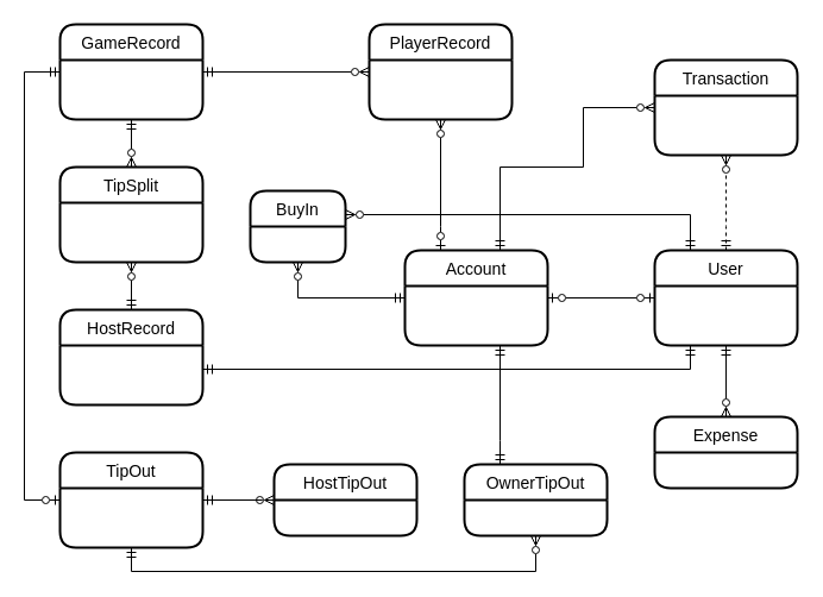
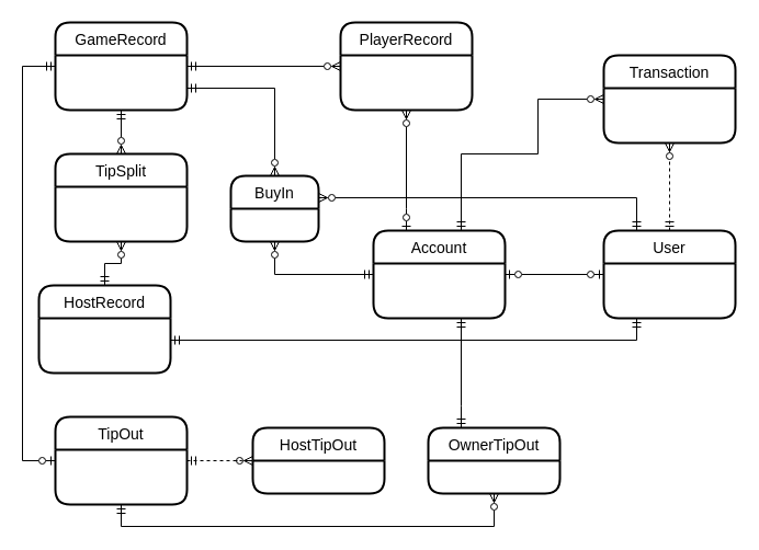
  <mxCell id="0" />
  <mxCell id="1" parent="0" />
  <mxCell id="2" style="edgeStyle=orthogonalEdgeStyle;rounded=0;orthogonalLoop=1;jettySize=auto;html=1;entryX=0;entryY=0.5;entryDx=0;entryDy=0;startArrow=ERmandOne;startFill=0;endArrow=ERzeroToMany;endFill=0;" parent="1" source="4" target="6" edge="1"><mxGeometry relative="1" as="geometry" /></mxCell>
  <mxCell id="3" style="edgeStyle=orthogonalEdgeStyle;rounded=0;orthogonalLoop=1;jettySize=auto;html=1;startArrow=ERmandOne;startFill=0;endArrow=ERzeroToMany;endFill=0;" parent="1" source="4" target="14" edge="1"><mxGeometry relative="1" as="geometry" /></mxCell>
  <mxCell id="4" value="GameRecord" style="swimlane;childLayout=stackLayout;horizontal=1;startSize=30;horizontalStack=0;rounded=1;fontSize=14;fontStyle=0;strokeWidth=2;resizeParent=0;resizeLast=1;shadow=0;dashed=0;align=center;" parent="1" vertex="1"><mxGeometry x="50" y="20" width="120" height="80" as="geometry" /></mxCell>
  <mxCell id="5" style="edgeStyle=orthogonalEdgeStyle;rounded=0;orthogonalLoop=1;jettySize=auto;html=1;startArrow=ERzeroToMany;startFill=0;endArrow=ERzeroToOne;endFill=0;" parent="1" source="6" target="11" edge="1"><mxGeometry relative="1" as="geometry"><Array as="points"><mxPoint x="370" y="190" /><mxPoint x="370" y="190" /></Array></mxGeometry></mxCell>
  <mxCell id="6" value="PlayerRecord" style="swimlane;childLayout=stackLayout;horizontal=1;startSize=30;horizontalStack=0;rounded=1;fontSize=14;fontStyle=0;strokeWidth=2;resizeParent=0;resizeLast=1;shadow=0;dashed=0;align=center;" parent="1" vertex="1"><mxGeometry x="310" y="20" width="120" height="80" as="geometry" /></mxCell>
  <mxCell id="7" style="edgeStyle=orthogonalEdgeStyle;rounded=0;orthogonalLoop=1;jettySize=auto;html=1;entryX=0;entryY=0.5;entryDx=0;entryDy=0;startArrow=ERzeroToOne;startFill=0;endArrow=ERzeroToOne;endFill=0;" parent="1" source="11" target="12" edge="1"><mxGeometry relative="1" as="geometry" /></mxCell>
  <mxCell id="8" style="edgeStyle=orthogonalEdgeStyle;rounded=0;orthogonalLoop=1;jettySize=auto;html=1;entryX=0;entryY=0.5;entryDx=0;entryDy=0;startArrow=ERmandOne;startFill=0;endArrow=ERzeroToMany;endFill=0;" parent="1" source="11" target="13" edge="1"><mxGeometry relative="1" as="geometry"><mxPoint x="370" y="140" as="sourcePoint" /><Array as="points"><mxPoint x="420" y="140" /><mxPoint x="490" y="140" /><mxPoint x="490" y="90" /></Array></mxGeometry></mxCell>
  <mxCell id="9" style="edgeStyle=orthogonalEdgeStyle;rounded=0;orthogonalLoop=1;jettySize=auto;html=1;startArrow=ERmandOne;startFill=0;endArrow=ERzeroToMany;endFill=0;entryX=0.5;entryY=1;entryDx=0;entryDy=0;dashed=1;" parent="1" source="12" target="13" edge="1"><mxGeometry relative="1" as="geometry"><mxPoint x="550" y="110" as="targetPoint" /><Array as="points"><mxPoint x="610" y="190" /><mxPoint x="610" y="190" /></Array></mxGeometry></mxCell>
- <mxCell id="10" style="edgeStyle=orthogonalEdgeStyle;rounded=0;orthogonalLoop=1;jettySize=auto;html=1;entryX=0.5;entryY=0;entryDx=0;entryDy=0;startArrow=ERmandOne;startFill=0;endArrow=ERzeroToMany;endFill=0;exitX=0.5;exitY=1;exitDx=0;exitDy=0;" parent="1" source="12" target="25" edge="1"><mxGeometry relative="1" as="geometry" /></mxCell>
  <mxCell id="11" value="Account" style="swimlane;childLayout=stackLayout;horizontal=1;startSize=30;horizontalStack=0;rounded=1;fontSize=14;fontStyle=0;strokeWidth=2;resizeParent=0;resizeLast=1;shadow=0;dashed=0;align=center;" parent="1" vertex="1"><mxGeometry x="340" y="210" width="120" height="80" as="geometry" /></mxCell>
  <mxCell id="12" value="User" style="swimlane;childLayout=stackLayout;horizontal=1;startSize=30;horizontalStack=0;rounded=1;fontSize=14;fontStyle=0;strokeWidth=2;resizeParent=0;resizeLast=1;shadow=0;dashed=0;align=center;" parent="1" vertex="1"><mxGeometry x="550" y="210" width="120" height="80" as="geometry" /></mxCell>
  <mxCell id="13" value="Transaction" style="swimlane;childLayout=stackLayout;horizontal=1;startSize=30;horizontalStack=0;rounded=1;fontSize=14;fontStyle=0;strokeWidth=2;resizeParent=0;resizeLast=1;shadow=0;dashed=0;align=center;" parent="1" vertex="1"><mxGeometry x="550" y="50" width="120" height="80" as="geometry" /></mxCell>
  <mxCell id="14" value="TipSplit" style="swimlane;childLayout=stackLayout;horizontal=1;startSize=30;horizontalStack=0;rounded=1;fontSize=14;fontStyle=0;strokeWidth=2;resizeParent=0;resizeLast=1;shadow=0;dashed=0;align=center;" parent="1" vertex="1"><mxGeometry x="50" y="140" width="120" height="80" as="geometry" /></mxCell>
  <mxCell id="15" style="edgeStyle=orthogonalEdgeStyle;rounded=0;orthogonalLoop=1;jettySize=auto;html=1;startArrow=ERmandOne;startFill=0;endArrow=ERzeroToMany;endFill=0;" parent="1" source="17" target="14" edge="1"><mxGeometry relative="1" as="geometry" /></mxCell>
  <mxCell id="16" style="edgeStyle=orthogonalEdgeStyle;rounded=0;orthogonalLoop=1;jettySize=auto;html=1;startArrow=ERmandOne;startFill=0;endArrow=ERmandOne;endFill=0;" parent="1" source="17" target="12" edge="1"><mxGeometry relative="1" as="geometry"><Array as="points"><mxPoint x="580" y="310" /></Array></mxGeometry></mxCell>
- <mxCell id="17" value="HostRecord" style="swimlane;childLayout=stackLayout;horizontal=1;startSize=30;horizontalStack=0;rounded=1;fontSize=14;fontStyle=0;strokeWidth=2;resizeParent=0;resizeLast=1;shadow=0;dashed=0;align=center;" parent="1" vertex="1"><mxGeometry x="50" y="260" width="120" height="80" as="geometry" /></mxCell>
+ <mxCell id="17" value="HostRecord" style="swimlane;childLayout=stackLayout;horizontal=1;startSize=30;horizontalStack=0;rounded=1;fontSize=14;fontStyle=0;strokeWidth=2;resizeParent=0;resizeLast=1;shadow=0;dashed=0;align=center;" parent="1" vertex="1"><mxGeometry x="35" y="260" width="120" height="80" as="geometry" /></mxCell>
  <mxCell id="18" style="edgeStyle=orthogonalEdgeStyle;rounded=0;orthogonalLoop=1;jettySize=auto;html=1;startArrow=ERzeroToOne;startFill=0;endArrow=ERmandOne;endFill=0;" parent="1" source="21" target="4" edge="1"><mxGeometry relative="1" as="geometry"><Array as="points"><mxPoint x="20" y="420" /><mxPoint x="20" y="60" /></Array></mxGeometry></mxCell>
- <mxCell id="19" style="edgeStyle=orthogonalEdgeStyle;rounded=0;orthogonalLoop=1;jettySize=auto;html=1;startArrow=ERmandOne;startFill=0;endArrow=ERzeroToMany;endFill=0;" parent="1" source="21" target="22" edge="1"><mxGeometry relative="1" as="geometry"><mxPoint x="310" y="380" as="targetPoint" /><Array as="points"><mxPoint x="220" y="420" /><mxPoint x="220" y="420" /></Array></mxGeometry></mxCell>
+ <mxCell id="19" style="edgeStyle=orthogonalEdgeStyle;rounded=0;orthogonalLoop=1;jettySize=auto;html=1;startArrow=ERmandOne;startFill=0;endArrow=ERzeroToMany;endFill=0;dashed=1;" parent="1" source="21" target="22" edge="1"><mxGeometry relative="1" as="geometry"><mxPoint x="310" y="380" as="targetPoint" /><Array as="points"><mxPoint x="220" y="420" /><mxPoint x="220" y="420" /></Array></mxGeometry></mxCell>
  <mxCell id="20" style="edgeStyle=orthogonalEdgeStyle;rounded=0;orthogonalLoop=1;jettySize=auto;html=1;entryX=0.5;entryY=1;entryDx=0;entryDy=0;startArrow=ERmandOne;startFill=0;endArrow=ERzeroToMany;endFill=0;" parent="1" source="21" target="24" edge="1"><mxGeometry relative="1" as="geometry"><Array as="points"><mxPoint x="110" y="480" /><mxPoint x="450" y="480" /></Array></mxGeometry></mxCell>
  <mxCell id="21" value="TipOut" style="swimlane;childLayout=stackLayout;horizontal=1;startSize=30;horizontalStack=0;rounded=1;fontSize=14;fontStyle=0;strokeWidth=2;resizeParent=0;resizeLast=1;shadow=0;dashed=0;align=center;" parent="1" vertex="1"><mxGeometry x="50" y="380" width="120" height="80" as="geometry" /></mxCell>
  <mxCell id="22" value="HostTipOut" style="swimlane;childLayout=stackLayout;horizontal=1;startSize=30;horizontalStack=0;rounded=1;fontSize=14;fontStyle=0;strokeWidth=2;resizeParent=0;resizeLast=1;shadow=0;dashed=0;align=center;" parent="1" vertex="1"><mxGeometry x="230" y="390" width="120" height="60" as="geometry" /></mxCell>
  <mxCell id="23" style="edgeStyle=orthogonalEdgeStyle;rounded=0;orthogonalLoop=1;jettySize=auto;html=1;startArrow=ERmandOne;startFill=0;endArrow=ERmandOne;endFill=0;" parent="1" source="24" target="11" edge="1"><mxGeometry relative="1" as="geometry"><mxPoint x="430" y="260" as="targetPoint" /><Array as="points"><mxPoint x="420" y="370" /><mxPoint x="420" y="370" /></Array></mxGeometry></mxCell>
  <mxCell id="24" value="OwnerTipOut" style="swimlane;childLayout=stackLayout;horizontal=1;startSize=30;horizontalStack=0;rounded=1;fontSize=14;fontStyle=0;strokeWidth=2;resizeParent=0;resizeLast=1;shadow=0;dashed=0;align=center;" parent="1" vertex="1"><mxGeometry x="390" y="390" width="120" height="60" as="geometry" /></mxCell>
- <mxCell id="25" value="Expense" style="swimlane;childLayout=stackLayout;horizontal=1;startSize=30;horizontalStack=0;rounded=1;fontSize=14;fontStyle=0;strokeWidth=2;resizeParent=0;resizeLast=1;shadow=0;dashed=0;align=center;" parent="1" vertex="1"><mxGeometry x="550" y="350" width="120" height="60" as="geometry" /></mxCell>
  <mxCell id="26" style="edgeStyle=orthogonalEdgeStyle;rounded=0;orthogonalLoop=1;jettySize=auto;html=1;startArrow=ERzeroToMany;startFill=0;endArrow=ERmandOne;endFill=0;" parent="1" source="29" target="11" edge="1"><mxGeometry relative="1" as="geometry"><Array as="points"><mxPoint x="250" y="250" /></Array></mxGeometry></mxCell>
+ <mxCell id="27" style="edgeStyle=orthogonalEdgeStyle;rounded=0;orthogonalLoop=1;jettySize=auto;html=1;startArrow=ERzeroToMany;startFill=0;endArrow=ERmandOne;endFill=0;" parent="1" source="29" target="4" edge="1"><mxGeometry relative="1" as="geometry"><Array as="points"><mxPoint x="250" y="80" /></Array></mxGeometry></mxCell>
  <mxCell id="28" style="edgeStyle=orthogonalEdgeStyle;rounded=0;orthogonalLoop=1;jettySize=auto;html=1;startArrow=ERzeroToMany;startFill=0;endArrow=ERmandOne;endFill=0;" parent="1" source="29" target="12" edge="1"><mxGeometry relative="1" as="geometry"><Array as="points"><mxPoint x="580" y="180" /></Array></mxGeometry></mxCell>
  <mxCell id="29" value="BuyIn" style="swimlane;childLayout=stackLayout;horizontal=1;startSize=30;horizontalStack=0;rounded=1;fontSize=14;fontStyle=0;strokeWidth=2;resizeParent=0;resizeLast=1;shadow=0;dashed=0;align=center;" parent="1" vertex="1"><mxGeometry x="210" y="160" width="80" height="60" as="geometry" /></mxCell>
